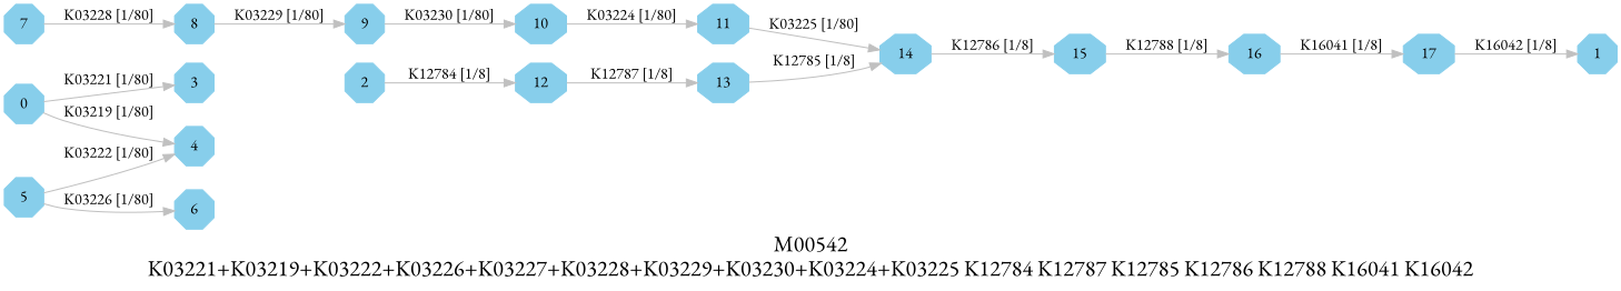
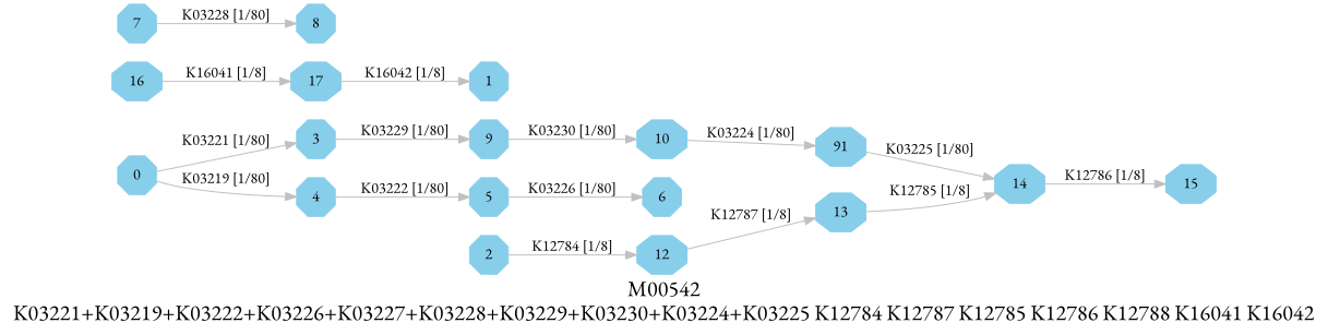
  digraph {
    fontname="EB Garamond"
    fontsize=20
    label="M00542\nK03221+K03219+K03222+K03226+K03227+K03228+K03229+K03230+K03224+K03225 K12784 K12787 K12785 K12786 K12788 K16041 K16042"
    rankdir=LR
    node [color=skyblue fontname="EB Garamond" shape=octagon style=filled]
    edge [color=grey fontname="EB Garamond"]
    0 [height=.3 width=.3]
    1 [height=.3 width=.3]
    2 [height=.3 width=.3]
    3 [height=.3 width=.3]
    4 [height=.3 width=.3]
    5 [height=.3 width=.3]
    6 [height=.3 width=.3]
    7 [height=.3 width=.3]
    8 [height=.3 width=.3]
    9 [height=.3 width=.3]
    10 [height=.3 width=.3]
-   11 [height=.3 width=.3]
+   11 [height=.3 width=.3 label=91]
    12 [height=.3 width=.3]
    13 [height=.3 width=.3]
    14 [height=.3 width=.3]
    15 [height=.3 width=.3]
    16 [height=.3 width=.3]
    17 [height=.3 width=.3]
    subgraph sub_1 {
      0
      1
      2
      3
      4
      5
      6
      7
      8
      9
      10
      11
      12
      13
      14
      15
      16
      17
    }
    0 -> 3 [label="K03221 [1/80]"]
    0 -> 4 [label="K03219 [1/80]"]
    2 -> 12 [label="K12784 [1/8]"]
-   5 -> 4 [label="K03222 [1/80]"]
+   4 -> 5 [label="K03222 [1/80]"]
    5 -> 6 [label="K03226 [1/80]"]
    7 -> 8 [label="K03228 [1/80]"]
-   8 -> 9 [label="K03229 [1/80]"]
+   3 -> 9 [label="K03229 [1/80]"]
    9 -> 10 [label="K03230 [1/80]"]
    10 -> 11 [label="K03224 [1/80]"]
    11 -> 14 [label="K03225 [1/80]"]
    12 -> 13 [label="K12787 [1/8]"]
    13 -> 14 [label="K12785 [1/8]"]
    14 -> 15 [label="K12786 [1/8]"]
-   15 -> 16 [label="K12788 [1/8]"]
    16 -> 17 [label="K16041 [1/8]"]
    17 -> 1 [label="K16042 [1/8]"]
  }
